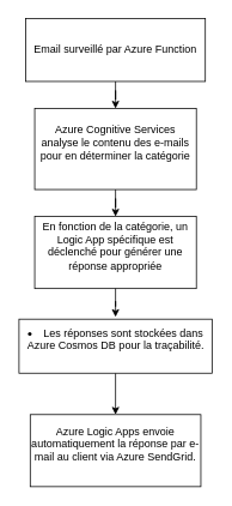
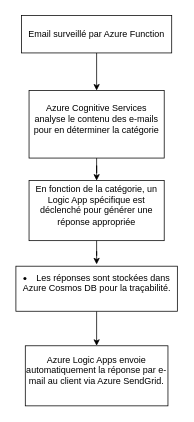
  <mxCell id="0" />
  <mxCell id="1" parent="0" />
  <mxCell id="2" style="edgeStyle=orthogonalEdgeStyle;rounded=0;orthogonalLoop=1;jettySize=auto;html=1;" edge="1" parent="1" source="3" target="5"><mxGeometry relative="1" as="geometry"><mxPoint x="88" y="235" as="targetPoint" /></mxGeometry></mxCell>
- <mxCell id="3" value="Email surveillé par Azure Function" style="rounded=0;whiteSpace=wrap;html=1;" vertex="1" parent="1"><mxGeometry x="28" y="20" width="200" height="70" as="geometry" /></mxCell>
+ <mxCell id="3" value="Email surveillé par Azure Function" style="rounded=0;whiteSpace=wrap;html=1;" vertex="1" parent="1"><mxGeometry x="28" y="20" width="200" height="50" as="geometry" /></mxCell>
  <mxCell id="4" style="edgeStyle=orthogonalEdgeStyle;rounded=0;orthogonalLoop=1;jettySize=auto;html=1;" edge="1" parent="1" source="5" target="6"><mxGeometry relative="1" as="geometry" /></mxCell>
  <mxCell id="5" value="&#10;Azure Cognitive Services analyse le contenu des e-mails pour en déterminer la catégorie&#10;&#10;" style="rounded=0;whiteSpace=wrap;html=1;" vertex="1" parent="1"><mxGeometry x="38" y="120" width="180" height="90" as="geometry" /></mxCell>
  <mxCell id="6" value="&#10;En fonction de la catégorie, un Logic App spécifique est déclenché pour générer une réponse appropriée&#10;&#10;" style="rounded=0;whiteSpace=wrap;html=1;" vertex="1" parent="1"><mxGeometry x="38" y="240" width="180" height="80" as="geometry" /></mxCell>
  <mxCell id="7" value="" style="edgeStyle=orthogonalEdgeStyle;rounded=0;orthogonalLoop=1;jettySize=auto;html=1;" edge="1" parent="1" source="8" target="10"><mxGeometry relative="1" as="geometry" /></mxCell>
  <mxCell id="8" value="&#10;&lt;li&gt;Les réponses sont stockées dans Azure Cosmos DB pour la traçabilité.&lt;/li&gt;&#10;&#10;" style="rounded=0;whiteSpace=wrap;html=1;" vertex="1" parent="1"><mxGeometry x="20.5" y="354" width="215" height="60" as="geometry" /></mxCell>
  <mxCell id="9" style="edgeStyle=orthogonalEdgeStyle;rounded=0;orthogonalLoop=1;jettySize=auto;html=1;entryX=0.5;entryY=-0.041;entryDx=0;entryDy=0;entryPerimeter=0;" edge="1" parent="1" source="6" target="8"><mxGeometry relative="1" as="geometry" /></mxCell>
  <mxCell id="10" value="&#10;Azure Logic Apps envoie automatiquement la réponse par e-mail au client via Azure SendGrid.&#10;&#10;" style="whiteSpace=wrap;html=1;rounded=0;" vertex="1" parent="1"><mxGeometry x="33" y="460" width="190" height="80" as="geometry" /></mxCell>
